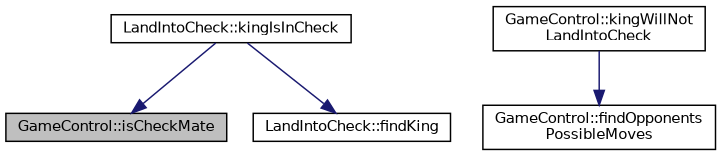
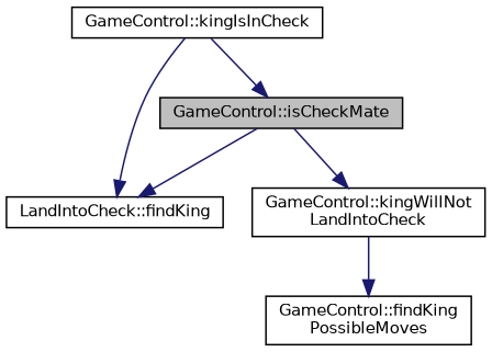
  digraph {
    rankdir=TB
    node [color=black fillcolor=white fontname=Helvetica fontsize=10 shape=record style=filled]
    edge [color=midnightblue fontname=Helvetica fontsize=10 labelfontname=Helvetica labelfontsize=10 style=solid]
    n1 [fillcolor=grey75 fontcolor=black height=0.2 label="GameControl::isCheckMate" width=0.4]
    n2 [height=0.2 label="LandIntoCheck::findKing" width=0.4]
    n3 [height=0.2 label="GameControl::kingWillNot\lLandIntoCheck" width=0.4]
-   n4 [height=0.2 label="LandIntoCheck::kingIsInCheck" width=0.4]
-   n5 [height=0.2 label="GameControl::findOpponents\lPossibleMoves" width=0.4]
+   n4 [height=0.2 label="GameControl::kingIsInCheck" width=0.4]
+   n5 [height=0.2 label="GameControl::findKing\lPossibleMoves" width=0.4]
+   n1 -> n2
+   n1 -> n3
    n3 -> n5
    n4 -> n1
    n4 -> n2
  }
